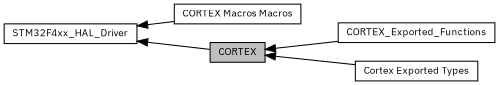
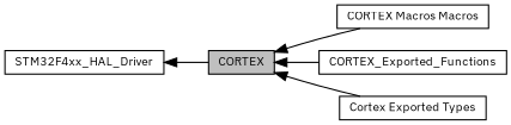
  digraph {
    fontname="IBM Plex Sans"
    rankdir=LR
    node [color=black fillcolor=white fontname="IBM Plex Sans" fontsize=10 shape=box style=filled]
    edge [dir=back fontname="IBM Plex Sans" fontsize=10 labelfontname=Helvetica labelfontsize=10 shape=plaintext style=solid]
    n1 [height=0.2 label="CORTEX Macros Macros" width=0.4]
    n2 [height=0.2 label=CORTEX_Exported_Functions width=0.4]
    n3 [height=0.2 label="Cortex Exported Types" width=0.4]
    n4 [fillcolor=grey75 fontcolor=black height=0.2 label=CORTEX width=0.4]
    n5 [height=0.2 label=STM32F4xx_HAL_Driver width=0.4]
-   n5 -> n1
+   n4 -> n1
    n4 -> n2
    n4 -> n3
    n5 -> n4
  }
